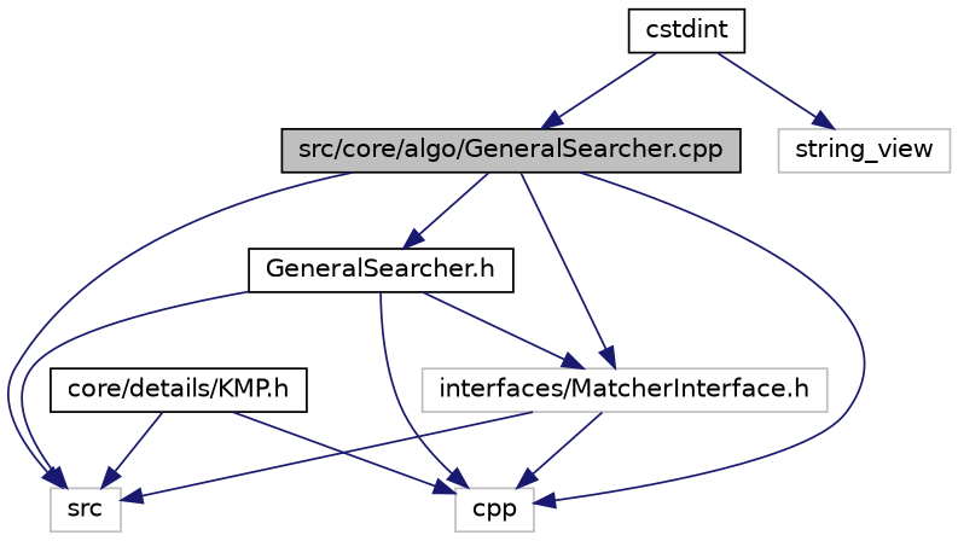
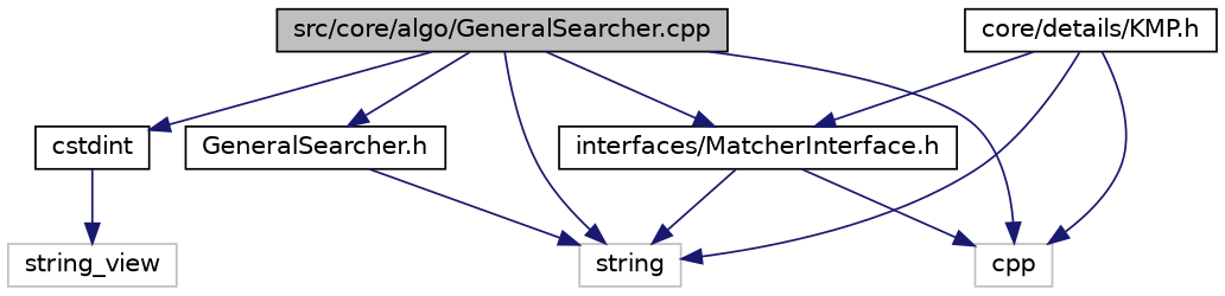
  digraph {
    node [color=black fillcolor=white fontname=Helvetica fontsize=12 shape=record style=filled]
    edge [color=midnightblue fontname=Helvetica fontsize=12 labelfontname=Helvetica labelfontsize=12 style=solid]
    n1 [fillcolor=grey75 fontcolor=black height=0.2 label="src/core/algo/GeneralSearcher.cpp" width=0.4]
    n2 [height=0.2 label="GeneralSearcher.h" width=0.4]
-   n3 [color=grey75 height=0.2 label=src width=0.4]
+   n3 [color=grey75 height=0.2 label=string width=0.4]
    n4 [color=grey75 height=0.2 label=cpp width=0.4]
    n5 [height=0.2 label=cstdint width=0.4]
-   n6 [color=grey75 height=0.2 label="interfaces/MatcherInterface.h" width=0.4]
+   n6 [height=0.2 label="interfaces/MatcherInterface.h" width=0.4]
    n7 [height=0.2 label="core/details/KMP.h" width=0.4]
    n8 [color=grey75 height=0.2 label=string_view width=0.4]
    n1 -> n2
    n1 -> n3
    n1 -> n4
-   n5 -> n1
+   n1 -> n5
    n1 -> n6
    n2 -> n3
-   n2 -> n4
-   n2 -> n6
+   n7 -> n6
    n5 -> n8
    n6 -> n3
    n6 -> n4
    n7 -> n3
    n7 -> n4
  }
